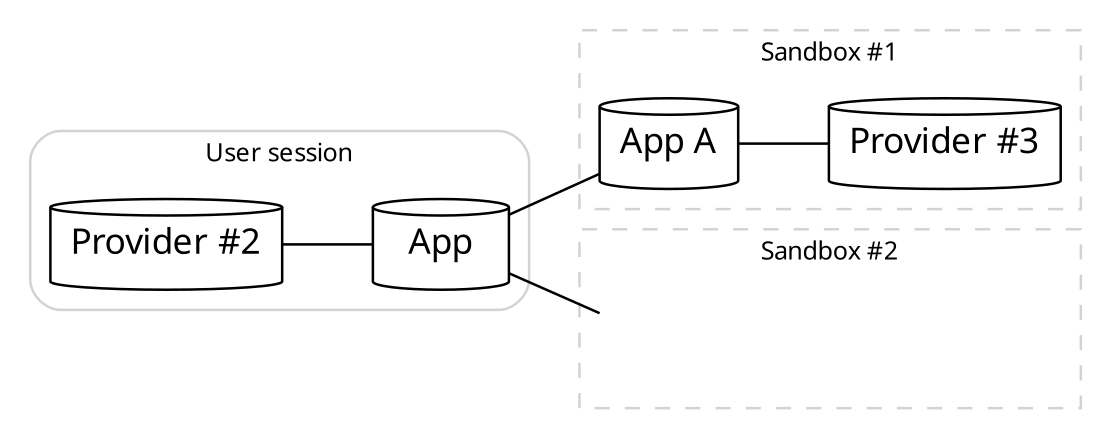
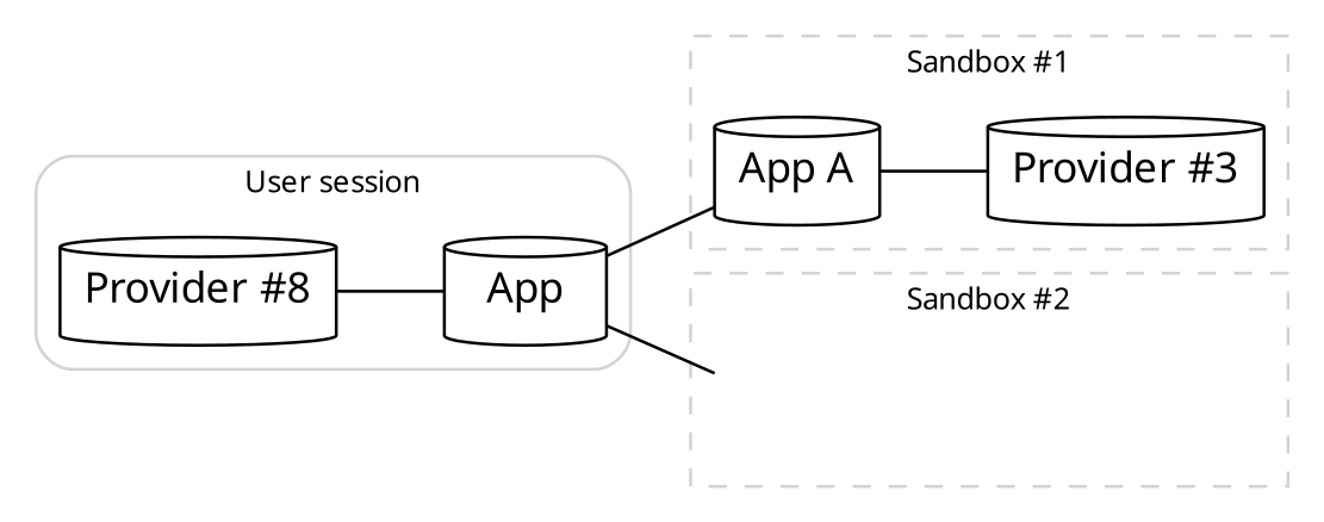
  graph {
    compound=true
    fontname="sans-serif"
    rankdir=LR
    node [border=0 fontname="sans-serif" shape=cylinder style=rounded]
    n1 [label=App]
-   "Provider #2"
+   "Provider #2" [label="Provider #8"]
    "Provider #3"
    "App A"
    "Provider #4" [style=invis]
    "App B" [style=invis]
    subgraph cluster_1 {
      color=lightgrey
      fontsize=10
      label="User session"
      style=rounded
      n1
      "Provider #2"
    }
    subgraph cluster_2 {
      color=lightgrey
      fontsize=10
      label="Sandbox #1"
      style=dashed
      "Provider #3"
      "App A"
    }
    subgraph cluster_3 {
      color=lightgrey
      fontsize=10
      label="Sandbox #2"
      style=dashed
      "Provider #4"
      "App B"
    }
    n1 -- "App A"
    n1 -- "App B"
    "Provider #2" -- n1
    "App A" -- "Provider #3"
    "App B" -- "Provider #4" [style=invis]
  }
